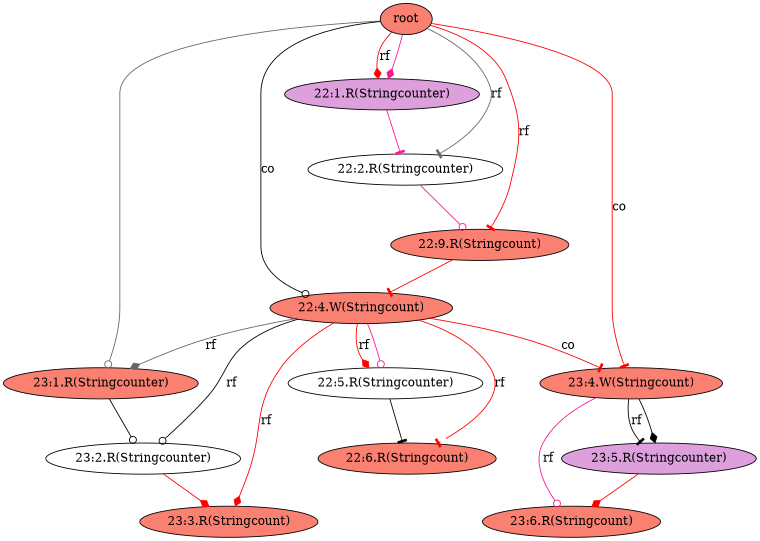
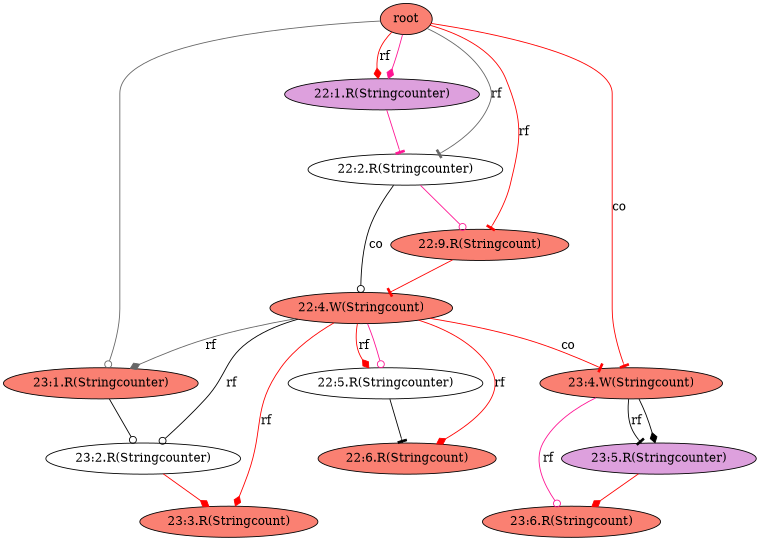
  digraph {
    node [fillcolor=salmon style=filled]
    edge [arrowhead=diamond color=red]
    n1 [fillcolor=plum label="22:1.R(Stringcounter)"]
    n2 [fillcolor=white label="22:2.R(Stringcounter)"]
    n3 [label="22:9.R(Stringcount)"]
    root
    n5 [label="23:1.R(Stringcounter)"]
    n6 [label="22:4.W(Stringcount)"]
    n7 [label="23:4.W(Stringcount)"]
    n8 [fillcolor=white label="23:2.R(Stringcounter)"]
    n9 [fillcolor=white label="22:5.R(Stringcounter)"]
    n10 [label="22:6.R(Stringcount)"]
    n11 [label="23:3.R(Stringcount)"]
    n12 [fillcolor=plum label="23:5.R(Stringcounter)"]
    n13 [label="23:6.R(Stringcount)"]
    n1 -> n2 [arrowhead=tee color=deeppink]
    n2 -> n3 [arrowhead=odot color=deeppink]
    n3 -> n6 [arrowhead=tee]
    root -> n1 [color=deeppink]
    root -> n1 [label=rf]
    root -> n2 [arrowhead=tee color=gray40 label=rf]
    root -> n3 [arrowhead=tee label=rf]
    root -> n5 [arrowhead=odot color=gray40]
-   root -> n6 [arrowhead=odot color=black label=co]
+   n2 -> n6 [arrowhead=odot color=black label=co]
    root -> n7 [arrowhead=tee label=co]
    n5 -> n8 [arrowhead=odot color=black]
    n6 -> n5 [color=gray40 label=rf]
    n6 -> n7 [arrowhead=tee label=co]
    n6 -> n8 [arrowhead=odot color=black label=rf]
    n6 -> n9 [arrowhead=odot color=deeppink]
    n6 -> n9 [label=rf]
-   n6 -> n10 [arrowhead=tee label=rf]
+   n6 -> n10 [label=rf]
    n6 -> n11 [label=rf]
    n7 -> n12 [color=black]
    n7 -> n12 [arrowhead=tee color=black label=rf]
    n7 -> n13 [arrowhead=odot color=deeppink label=rf]
    n8 -> n11
    n9 -> n10 [arrowhead=tee color=black]
    n12 -> n13
  }
